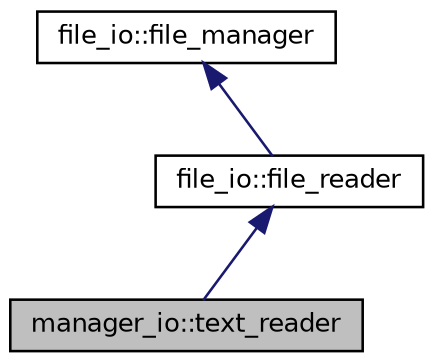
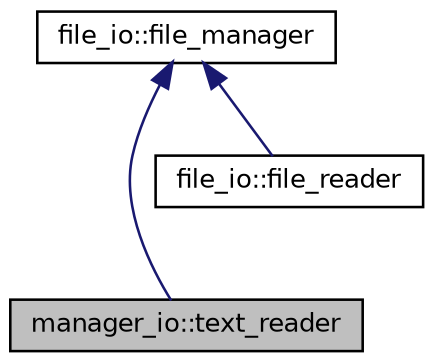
  digraph {
    node [color=black fillcolor=white fontname=Helvetica fontsize=10 shape=record style=filled]
    edge [color=midnightblue dir=back fontname=Helvetica fontsize=10 labelfontname=Helvetica labelfontsize=10 style=solid]
    n1 [fillcolor=grey75 fontcolor=black height=0.2 label="manager_io::text_reader" width=0.4]
    n2 [height=0.2 label="file_io::file_reader" width=0.4]
    n3 [height=0.2 label="file_io::file_manager" width=0.4]
-   n2 -> n1
+   n3 -> n1
    n3 -> n2
  }
